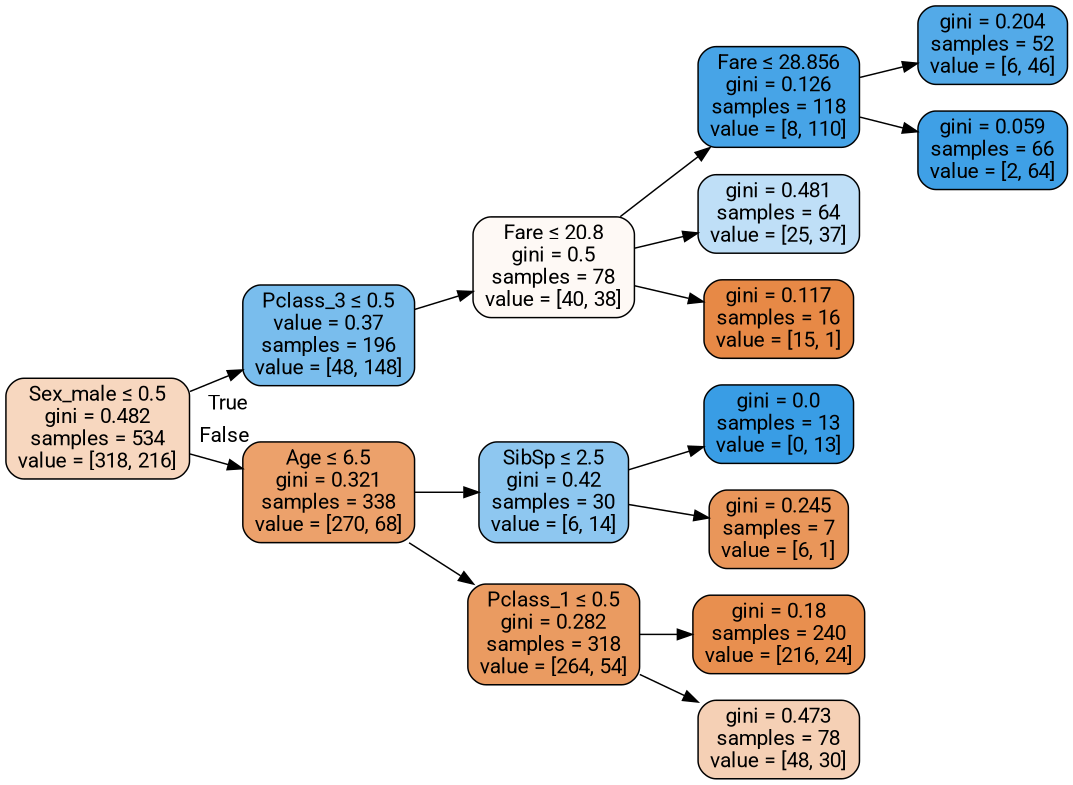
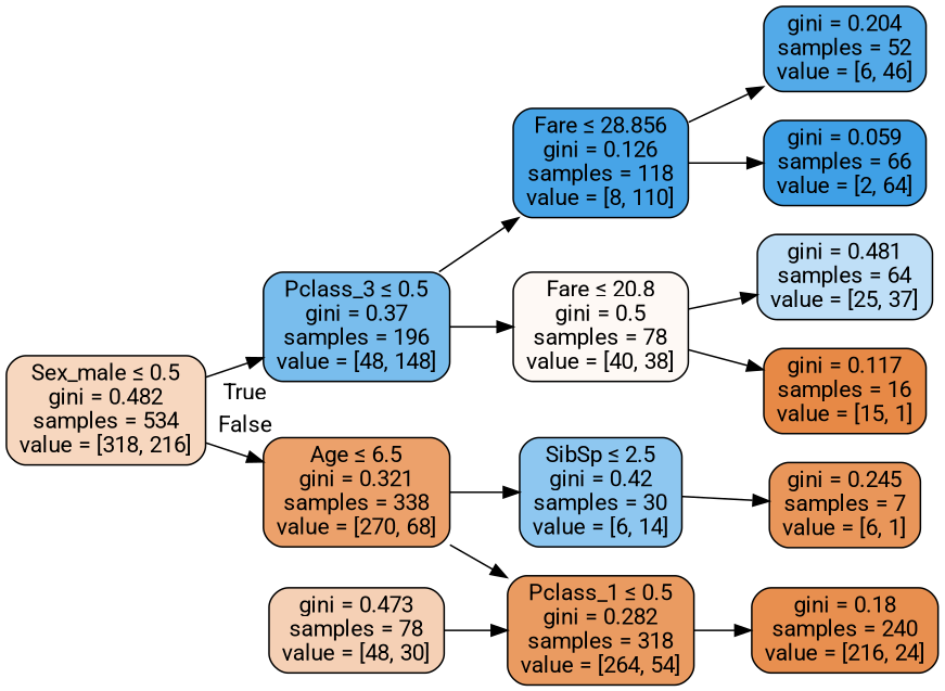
  digraph {
    fontname=Roboto
    rankdir=LR
    node [color=black fontname=Roboto shape=box style="filled, rounded"]
    edge [fontname=Roboto]
    n1 [fillcolor="#f7d7bf" label=<Sex_male &le; 0.5<br/>gini = 0.482<br/>samples = 534<br/>value = [318, 216]>]
-   n2 [fillcolor="#79bded" label=<Pclass_3 &le; 0.5<br/>value = 0.37<br/>samples = 196<br/>value = [48, 148]>]
+   n2 [fillcolor="#79bded" label=<Pclass_3 &le; 0.5<br/>gini = 0.37<br/>samples = 196<br/>value = [48, 148]>]
    n3 [fillcolor="#eca16b" label=<Age &le; 6.5<br/>gini = 0.321<br/>samples = 338<br/>value = [270, 68]>]
    n4 [fillcolor="#47a4e7" label=<Fare &le; 28.856<br/>gini = 0.126<br/>samples = 118<br/>value = [8, 110]>]
    n5 [fillcolor="#fef9f5" label=<Fare &le; 20.8<br/>gini = 0.5<br/>samples = 78<br/>value = [40, 38]>]
    n6 [fillcolor="#8ec7f0" label=<SibSp &le; 2.5<br/>gini = 0.42<br/>samples = 30<br/>value = [6, 14]>]
    n7 [fillcolor="#ea9b61" label=<Pclass_1 &le; 0.5<br/>gini = 0.282<br/>samples = 318<br/>value = [264, 54]>]
    n8 [fillcolor="#53aae8" label=<gini = 0.204<br/>samples = 52<br/>value = [6, 46]>]
    n9 [fillcolor="#3fa0e6" label=<gini = 0.059<br/>samples = 66<br/>value = [2, 64]>]
    n10 [fillcolor="#bfdff7" label=<gini = 0.481<br/>samples = 64<br/>value = [25, 37]>]
    n11 [fillcolor="#e78946" label=<gini = 0.117<br/>samples = 16<br/>value = [15, 1]>]
-   n12 [fillcolor="#399de5" label=<gini = 0.0<br/>samples = 13<br/>value = [0, 13]>]
    n13 [fillcolor="#e9965a" label=<gini = 0.245<br/>samples = 7<br/>value = [6, 1]>]
    n14 [fillcolor="#e88f4f" label=<gini = 0.18<br/>samples = 240<br/>value = [216, 24]>]
    n15 [fillcolor="#f5d0b5" label=<gini = 0.473<br/>samples = 78<br/>value = [48, 30]>]
    n1 -> n2 [headlabel=True labelangle=45 labeldistance=2.5]
    n1 -> n3 [headlabel=False labelangle=-45 labeldistance=2.5]
-   n5 -> n4
+   n2 -> n4
    n2 -> n5
    n3 -> n6
    n3 -> n7
    n4 -> n8
    n4 -> n9
    n5 -> n10
    n5 -> n11
-   n6 -> n12
    n6 -> n13
    n7 -> n14
-   n7 -> n15
+   n15 -> n7
  }
